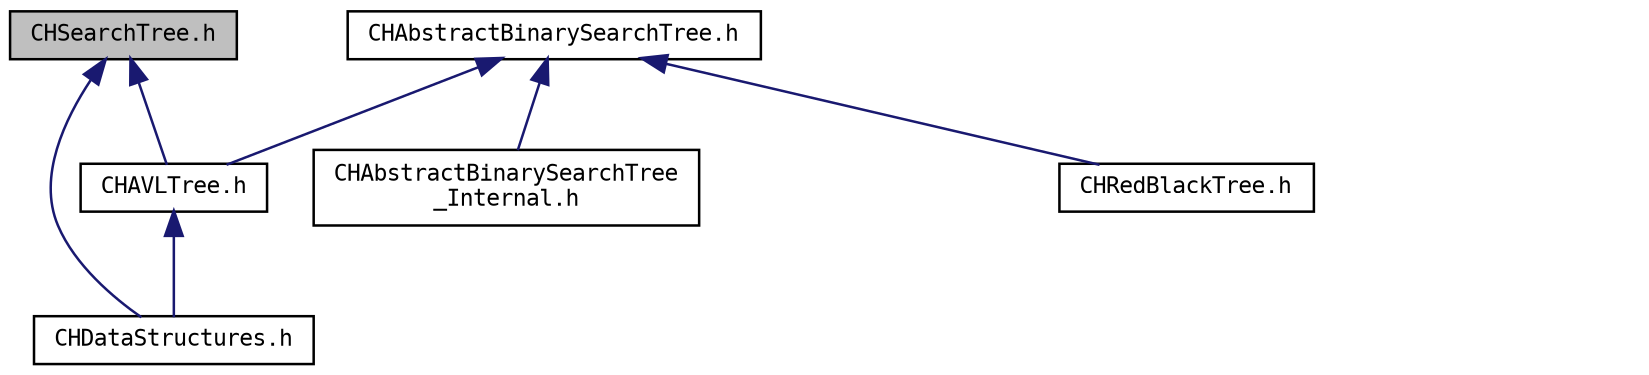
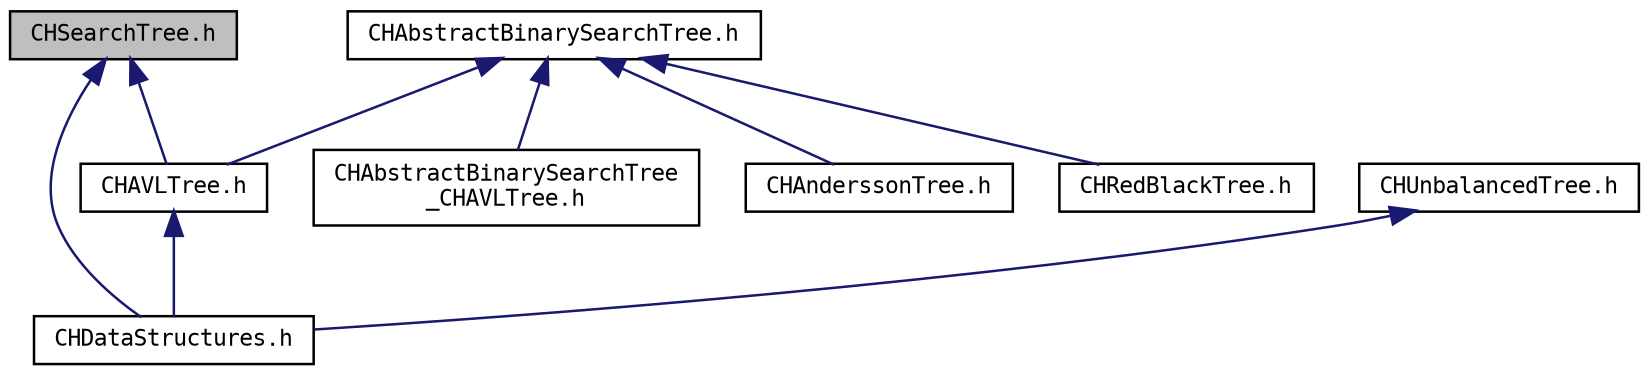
  digraph {
    fontname="DejaVu Sans Mono"
    node [color=black fontname="DejaVu Sans Mono" fontsize=9 shape=record]
    edge [color=midnightblue dir=back fontname="DejaVu Sans Mono" fontsize=9 labelfontname=LucidaGrande labelfontsize=9 style=solid]
    n1 [fillcolor=grey75 fontcolor=black height=0.2 label="CHSearchTree.h" style=filled width=0.4]
    n2 [height=0.2 label="CHDataStructures.h" width=0.4]
    n3 [height=0.2 label="CHAVLTree.h" width=0.4]
    n4 [height=0.2 label="CHAbstractBinarySearchTree.h" width=0.4]
-   n5 [height=0.2 label="CHAbstractBinarySearchTree\l_Internal.h" width=0.4]
+   n5 [height=0.2 label="CHAbstractBinarySearchTree\l_CHAVLTree.h" width=0.4]
+   n6 [height=0.2 label="CHAnderssonTree.h" width=0.4]
    n7 [height=0.2 label="CHRedBlackTree.h" width=0.4]
+   n8 [height=0.2 label="CHUnbalancedTree.h" width=0.4]
    n1 -> n2
    n1 -> n3
    n3 -> n2
    n4 -> n3
    n4 -> n5
+   n4 -> n6
    n4 -> n7
+   n8 -> n2
  }
